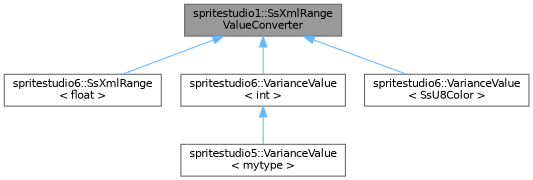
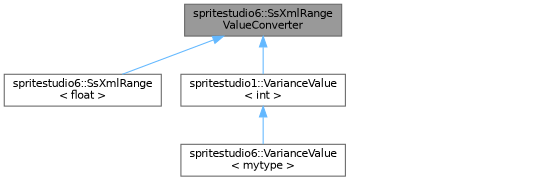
  digraph {
    rankdir=TB
    node [color=gray40 fillcolor=white fontname=Helvetica fontsize=10 shape=box style=filled]
    edge [color=steelblue1 dir=back fontname=Helvetica fontsize=10 labelfontname=Helvetica labelfontsize=10 style=solid]
-   n1 [fillcolor=grey60 fontcolor=black height=0.2 label="spritestudio1::SsXmlRange\lValueConverter" width=0.4]
+   n1 [fillcolor=grey60 fontcolor=black height=0.2 label="spritestudio6::SsXmlRange\lValueConverter" width=0.4]
    n2 [height=0.2 label="spritestudio6::SsXmlRange\l\< float \>" width=0.4]
-   n3 [height=0.2 label="spritestudio6::VarianceValue\l\< int \>" width=0.4]
-   n4 [height=0.2 label="spritestudio6::VarianceValue\l\< SsU8Color \>" width=0.4]
-   n5 [height=0.2 label="spritestudio5::VarianceValue\l\< mytype \>" width=0.4]
+   n3 [height=0.2 label="spritestudio1::VarianceValue\l\< int \>" width=0.4]
+   n5 [height=0.2 label="spritestudio6::VarianceValue\l\< mytype \>" width=0.4]
    n1 -> n2
    n1 -> n3
-   n1 -> n4
    n3 -> n5
  }
